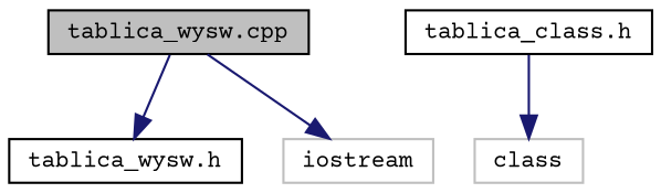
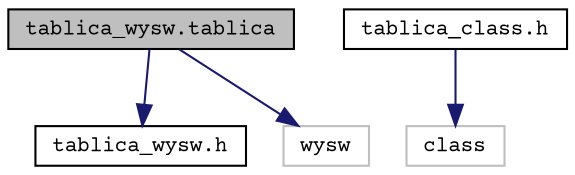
  digraph {
    fontname="Courier Prime"
    node [color=black fillcolor=white fontname="Courier Prime" fontsize=10 shape=record style=filled]
    edge [color=midnightblue fontname="Courier Prime" fontsize=10 labelfontname=Helvetica labelfontsize=10 style=solid]
-   n1 [fillcolor=grey75 fontcolor=black height=0.2 label="tablica_wysw.cpp" width=0.4]
+   n1 [fillcolor=grey75 fontcolor=black height=0.2 label="tablica_wysw.tablica" width=0.4]
    n2 [height=0.2 label="tablica_wysw.h" width=0.4]
-   n3 [color=grey75 height=0.2 label=iostream width=0.4]
+   n3 [color=grey75 height=0.2 label=wysw width=0.4]
    n4 [height=0.2 label="tablica_class.h" width=0.4]
    n5 [color=grey75 height=0.2 label=class width=0.4]
    n1 -> n2
    n1 -> n3
    n4 -> n5
  }
